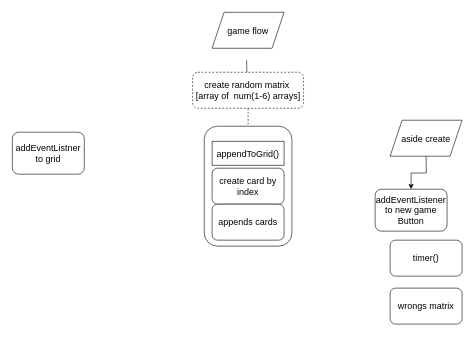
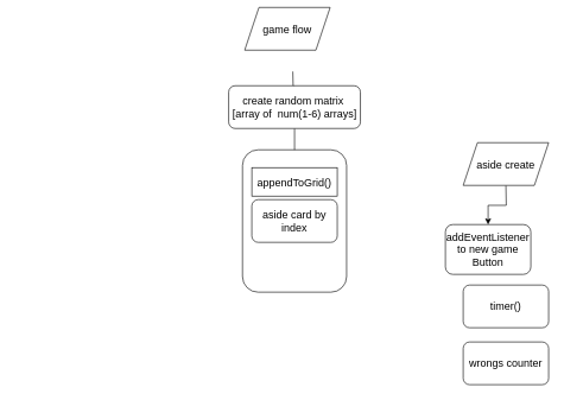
  <mxCell id="0" />
  <mxCell id="1" parent="0" />
  <mxCell id="2" value="" style="edgeStyle=orthogonalEdgeStyle;rounded=0;orthogonalLoop=1;jettySize=auto;html=1;fontSize=15;" parent="1" target="4" edge="1"><mxGeometry relative="1" as="geometry"><mxPoint x="410.7" y="100" as="sourcePoint" /></mxGeometry></mxCell>
- <mxCell id="3" value="" style="edgeStyle=orthogonalEdgeStyle;rounded=0;orthogonalLoop=1;jettySize=auto;html=1;fontSize=15;dashed=1;" parent="1" source="4" target="8" edge="1"><mxGeometry relative="1" as="geometry" /></mxCell>
- <mxCell id="4" value="create random matrix&amp;nbsp;&lt;br&gt;[array of&amp;nbsp; num(1-6) arrays]" style="rounded=1;whiteSpace=wrap;html=1;fontSize=15;dashed=1;" parent="1" vertex="1"><mxGeometry x="320.63" y="120" width="185" height="60" as="geometry" /></mxCell>
+ <mxCell id="3" value="" style="edgeStyle=orthogonalEdgeStyle;rounded=0;orthogonalLoop=1;jettySize=auto;html=1;fontSize=15;" parent="1" source="4" target="8" edge="1"><mxGeometry relative="1" as="geometry" /></mxCell>
+ <mxCell id="4" value="create random matrix&amp;nbsp;&lt;br&gt;[array of&amp;nbsp; num(1-6) arrays]" style="rounded=1;whiteSpace=wrap;html=1;fontSize=15;" parent="1" vertex="1"><mxGeometry x="320.63" y="120" width="185" height="60" as="geometry" /></mxCell>
  <mxCell id="5" value="" style="rounded=1;whiteSpace=wrap;html=1;fontSize=15;" parent="1" vertex="1"><mxGeometry x="340.01" y="210" width="146.25" height="200" as="geometry" /></mxCell>
- <mxCell id="6" value="create card by index" style="rounded=1;whiteSpace=wrap;html=1;fontSize=15;" parent="1" vertex="1"><mxGeometry x="353.13" y="280" width="120" height="60" as="geometry" /></mxCell>
- <mxCell id="7" value="appends cards" style="rounded=1;whiteSpace=wrap;html=1;fontSize=15;" parent="1" vertex="1"><mxGeometry x="353.14" y="340" width="120" height="60" as="geometry" /></mxCell>
+ <mxCell id="6" value="aside card by index" style="rounded=1;whiteSpace=wrap;html=1;fontSize=15;" parent="1" vertex="1"><mxGeometry x="353.13" y="280" width="120" height="60" as="geometry" /></mxCell>
  <mxCell id="8" value="appendToGrid()" style="rounded=0;whiteSpace=wrap;html=1;fontSize=15;" parent="1" vertex="1"><mxGeometry x="353.13" y="235" width="120" height="40" as="geometry" /></mxCell>
- <mxCell id="9" value="addEventListner to grid" style="rounded=1;whiteSpace=wrap;html=1;fontSize=15;" parent="1" vertex="1"><mxGeometry y="220" width="120" height="70" as="geometry" x="20" /></mxCell>
  <mxCell id="10" value="addEventListener&lt;br&gt;to new game Button" style="rounded=1;whiteSpace=wrap;html=1;fontSize=15;" parent="1" vertex="1"><mxGeometry x="625" y="315" width="120" height="70" as="geometry" /></mxCell>
  <mxCell id="11" value="" style="edgeStyle=orthogonalEdgeStyle;rounded=0;orthogonalLoop=1;jettySize=auto;html=1;fontSize=15;" parent="1" target="10" edge="1"><mxGeometry relative="1" as="geometry"><mxPoint x="710" y="260" as="sourcePoint" /></mxGeometry></mxCell>
  <mxCell id="12" value="timer()" style="rounded=1;whiteSpace=wrap;html=1;fontSize=15;" parent="1" vertex="1"><mxGeometry x="650" y="400" width="120" height="60" as="geometry" /></mxCell>
- <mxCell id="13" value="wrongs matrix" style="rounded=1;whiteSpace=wrap;html=1;fontSize=15;" parent="1" vertex="1"><mxGeometry x="650" y="480" width="120" height="60" as="geometry" /></mxCell>
- <mxCell id="14" value="game flow" style="shape=parallelogram;perimeter=parallelogramPerimeter;whiteSpace=wrap;html=1;fixedSize=1;fontSize=15;" parent="1" vertex="1"><mxGeometry x="353.13" y="20" width="120" height="60" as="geometry" /></mxCell>
+ <mxCell id="13" value="wrongs counter" style="rounded=1;whiteSpace=wrap;html=1;fontSize=15;" parent="1" vertex="1"><mxGeometry x="650" y="480" width="120" height="60" as="geometry" /></mxCell>
+ <mxCell id="14" value="game flow" style="shape=parallelogram;perimeter=parallelogramPerimeter;whiteSpace=wrap;html=1;fixedSize=1;fontSize=15;" parent="1" vertex="1"><mxGeometry x="343.13" y="10" width="120" height="60" as="geometry" /></mxCell>
  <mxCell id="15" value="aside create" style="shape=parallelogram;perimeter=parallelogramPerimeter;whiteSpace=wrap;html=1;fixedSize=1;fontSize=15;" parent="1" vertex="1"><mxGeometry x="650" y="200" width="120" height="60" as="geometry" /></mxCell>
